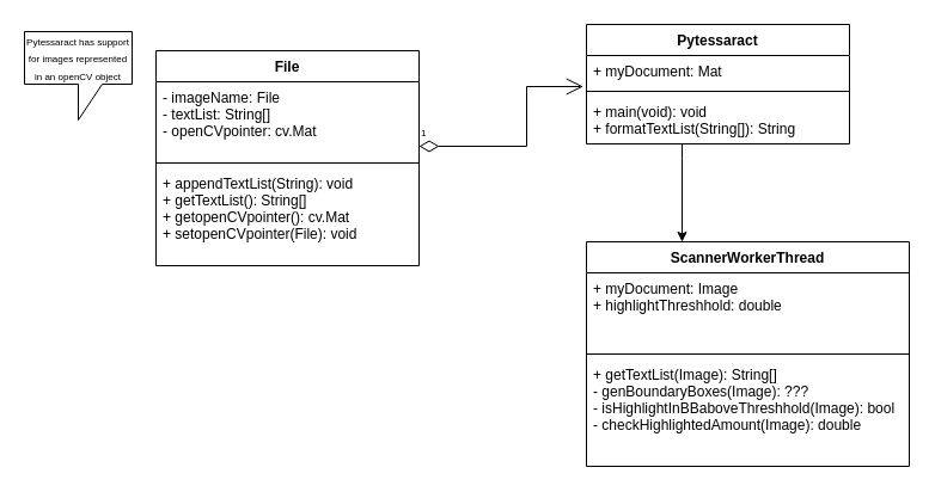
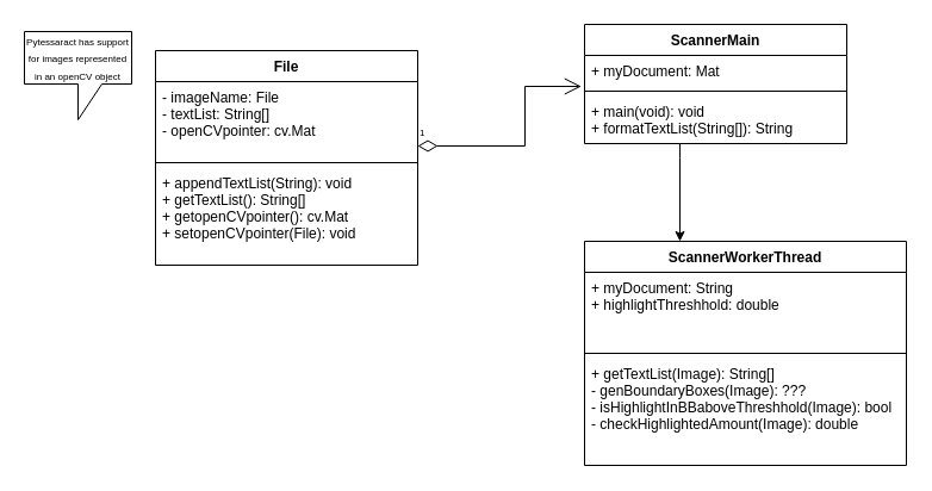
  <mxCell id="0" />
  <mxCell id="1" parent="0" />
- <mxCell id="2" value="Pytessaract" style="swimlane;fontStyle=1;align=center;verticalAlign=top;childLayout=stackLayout;horizontal=1;startSize=26;horizontalStack=0;resizeParent=1;resizeParentMax=0;resizeLast=0;collapsible=1;marginBottom=0;" vertex="1" parent="1"><mxGeometry x="490" y="20" width="220" height="100" as="geometry" /></mxCell>
+ <mxCell id="2" value="ScannerMain" style="swimlane;fontStyle=1;align=center;verticalAlign=top;childLayout=stackLayout;horizontal=1;startSize=26;horizontalStack=0;resizeParent=1;resizeParentMax=0;resizeLast=0;collapsible=1;marginBottom=0;" vertex="1" parent="1"><mxGeometry x="490" y="20" width="220" height="100" as="geometry" /></mxCell>
  <mxCell id="3" value="+ myDocument: Mat" style="text;strokeColor=none;fillColor=none;align=left;verticalAlign=top;spacingLeft=4;spacingRight=4;overflow=hidden;rotatable=0;points=[[0,0.5],[1,0.5]];portConstraint=eastwest;" vertex="1" parent="2"><mxGeometry y="26" width="220" height="26" as="geometry" /></mxCell>
  <mxCell id="4" value="" style="line;strokeWidth=1;fillColor=none;align=left;verticalAlign=middle;spacingTop=-1;spacingLeft=3;spacingRight=3;rotatable=0;labelPosition=right;points=[];portConstraint=eastwest;" vertex="1" parent="2"><mxGeometry y="52" width="220" height="8" as="geometry" /></mxCell>
  <mxCell id="5" value="+ main(void): void&#10;+ formatTextList(String[]): String" style="text;strokeColor=none;fillColor=none;align=left;verticalAlign=top;spacingLeft=4;spacingRight=4;overflow=hidden;rotatable=0;points=[[0,0.5],[1,0.5]];portConstraint=eastwest;" vertex="1" parent="2"><mxGeometry y="60" width="220" height="40" as="geometry" /></mxCell>
  <mxCell id="6" value="ScannerWorkerThread" style="swimlane;fontStyle=1;align=center;verticalAlign=top;childLayout=stackLayout;horizontal=1;startSize=26;horizontalStack=0;resizeParent=1;resizeParentMax=0;resizeLast=0;collapsible=1;marginBottom=0;" vertex="1" parent="1"><mxGeometry x="490" y="202" width="270" height="188" as="geometry" /></mxCell>
- <mxCell id="7" value="+ myDocument: Image&#10;+ highlightThreshhold: double" style="text;strokeColor=none;fillColor=none;align=left;verticalAlign=top;spacingLeft=4;spacingRight=4;overflow=hidden;rotatable=0;points=[[0,0.5],[1,0.5]];portConstraint=eastwest;" vertex="1" parent="6"><mxGeometry y="26" width="270" height="64" as="geometry" /></mxCell>
+ <mxCell id="7" value="+ myDocument: String&#10;+ highlightThreshhold: double" style="text;strokeColor=none;fillColor=none;align=left;verticalAlign=top;spacingLeft=4;spacingRight=4;overflow=hidden;rotatable=0;points=[[0,0.5],[1,0.5]];portConstraint=eastwest;" vertex="1" parent="6"><mxGeometry y="26" width="270" height="64" as="geometry" /></mxCell>
  <mxCell id="8" value="" style="line;strokeWidth=1;fillColor=none;align=left;verticalAlign=middle;spacingTop=-1;spacingLeft=3;spacingRight=3;rotatable=0;labelPosition=right;points=[];portConstraint=eastwest;" vertex="1" parent="6"><mxGeometry y="90" width="270" height="8" as="geometry" /></mxCell>
  <mxCell id="9" value="+ getTextList(Image): String[]&#10;- genBoundaryBoxes(Image): ???&#10;- isHighlightInBBaboveThreshhold(Image): bool&#10;- checkHighlightedAmount(Image): double" style="text;strokeColor=none;fillColor=none;align=left;verticalAlign=top;spacingLeft=4;spacingRight=4;overflow=hidden;rotatable=0;points=[[0,0.5],[1,0.5]];portConstraint=eastwest;" vertex="1" parent="6"><mxGeometry y="98" width="270" height="90" as="geometry" /></mxCell>
  <mxCell id="10" value="File" style="swimlane;fontStyle=1;align=center;verticalAlign=top;childLayout=stackLayout;horizontal=1;startSize=26;horizontalStack=0;resizeParent=1;resizeParentMax=0;resizeLast=0;collapsible=1;marginBottom=0;" vertex="1" parent="1"><mxGeometry x="130" y="42" width="220" height="180" as="geometry" /></mxCell>
  <mxCell id="11" value="- imageName: File&#10;- textList: String[]&#10;- openCVpointer: cv.Mat&#10;" style="text;strokeColor=none;fillColor=none;align=left;verticalAlign=top;spacingLeft=4;spacingRight=4;overflow=hidden;rotatable=0;points=[[0,0.5],[1,0.5]];portConstraint=eastwest;" vertex="1" parent="10"><mxGeometry y="26" width="220" height="64" as="geometry" /></mxCell>
  <mxCell id="12" value="" style="line;strokeWidth=1;fillColor=none;align=left;verticalAlign=middle;spacingTop=-1;spacingLeft=3;spacingRight=3;rotatable=0;labelPosition=right;points=[];portConstraint=eastwest;" vertex="1" parent="10"><mxGeometry y="90" width="220" height="8" as="geometry" /></mxCell>
  <mxCell id="13" value="+ appendTextList(String): void&#10;+ getTextList(): String[]&#10;+ getopenCVpointer(): cv.Mat&#10;+ setopenCVpointer(File): void&#10;" style="text;strokeColor=none;fillColor=none;align=left;verticalAlign=top;spacingLeft=4;spacingRight=4;overflow=hidden;rotatable=0;points=[[0,0.5],[1,0.5]];portConstraint=eastwest;" vertex="1" parent="10"><mxGeometry y="98" width="220" height="82" as="geometry" /></mxCell>
  <mxCell id="14" value="&lt;font style=&quot;font-size: 8px&quot;&gt;Pytessaract has support for images represented in an openCV object&lt;/font&gt;" style="shape=callout;whiteSpace=wrap;html=1;perimeter=calloutPerimeter;" vertex="1" parent="1"><mxGeometry x="20" y="26" width="90" height="74" as="geometry" /></mxCell>
  <mxCell id="15" value="1" style="endArrow=open;html=1;endSize=12;startArrow=diamondThin;startSize=14;startFill=0;edgeStyle=orthogonalEdgeStyle;align=left;verticalAlign=bottom;rounded=0;fontSize=8;entryX=-0.012;entryY=1;entryDx=0;entryDy=0;entryPerimeter=0;" edge="1" parent="1" target="3"><mxGeometry x="-1" y="3" relative="1" as="geometry"><mxPoint x="350" y="122" as="sourcePoint" /><mxPoint x="510" y="122" as="targetPoint" /><Array as="points"><mxPoint x="440" y="122" /><mxPoint x="440" y="72" /></Array></mxGeometry></mxCell>
  <mxCell id="16" value="" style="edgeStyle=orthogonalEdgeStyle;rounded=0;orthogonalLoop=1;jettySize=auto;html=1;fontSize=8;" edge="1" parent="1" source="5" target="6"><mxGeometry relative="1" as="geometry"><Array as="points"><mxPoint x="570" y="132" /><mxPoint x="570" y="132" /></Array></mxGeometry></mxCell>
